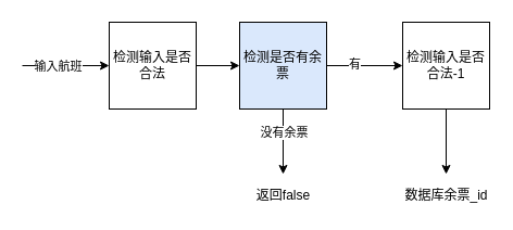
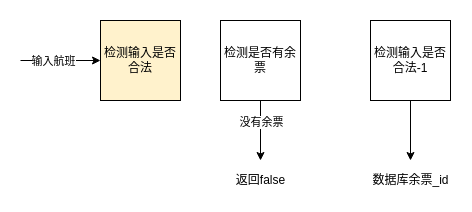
  <mxCell id="0" />
  <mxCell id="1" parent="0" />
  <mxCell id="2" value="" style="endArrow=classic;html=1;" edge="1" parent="1" target="5"><mxGeometry width="50" height="50" relative="1" as="geometry"><mxPoint x="20" y="60" as="sourcePoint" /><mxPoint x="90" y="60" as="targetPoint" /><Array as="points"><mxPoint x="20" y="60" /></Array></mxGeometry></mxCell>
  <mxCell id="3" value="输入航班" style="edgeLabel;html=1;align=center;verticalAlign=middle;resizable=0;points=[];" vertex="1" connectable="0" parent="2"><mxGeometry x="-0.514" y="1" relative="1" as="geometry"><mxPoint x="13" y="1" as="offset" /></mxGeometry></mxCell>
- <mxCell id="4" style="edgeStyle=none;html=1;" edge="1" parent="1" source="5" target="10"><mxGeometry relative="1" as="geometry"><mxPoint x="230" y="60" as="targetPoint" /></mxGeometry></mxCell>
- <mxCell id="5" value="检测输入是否合法" style="whiteSpace=wrap;html=1;aspect=fixed;" vertex="1" parent="1"><mxGeometry x="100" y="20" width="80" height="80" as="geometry" /></mxCell>
- <mxCell id="6" style="edgeStyle=none;html=1;" edge="1" parent="1" source="10" target="12"><mxGeometry relative="1" as="geometry"><mxPoint x="340" y="60" as="targetPoint" /></mxGeometry></mxCell>
- <mxCell id="7" value="有" style="edgeLabel;html=1;align=center;verticalAlign=middle;resizable=0;points=[];" vertex="1" connectable="0" parent="6"><mxGeometry x="-0.275" y="2" relative="1" as="geometry"><mxPoint as="offset" /></mxGeometry></mxCell>
+ <mxCell id="5" value="检测输入是否合法" style="whiteSpace=wrap;html=1;aspect=fixed;fillColor=#fff2cc;" vertex="1" parent="1"><mxGeometry x="100" y="20" width="80" height="80" as="geometry" /></mxCell>
  <mxCell id="8" style="edgeStyle=none;html=1;" edge="1" parent="1" source="10"><mxGeometry relative="1" as="geometry"><mxPoint x="260" y="160" as="targetPoint" /></mxGeometry></mxCell>
  <mxCell id="9" value="没有余票" style="edgeLabel;html=1;align=center;verticalAlign=middle;resizable=0;points=[];" vertex="1" connectable="0" parent="8"><mxGeometry x="-0.309" relative="1" as="geometry"><mxPoint as="offset" /></mxGeometry></mxCell>
- <mxCell id="10" value="检测是否有余票" style="whiteSpace=wrap;html=1;aspect=fixed;fillColor=#dae8fc;" vertex="1" parent="1"><mxGeometry x="220" y="20" width="80" height="80" as="geometry" /></mxCell>
+ <mxCell id="10" value="检测是否有余票" style="whiteSpace=wrap;html=1;aspect=fixed;" vertex="1" parent="1"><mxGeometry x="220" y="20" width="80" height="80" as="geometry" /></mxCell>
  <mxCell id="11" style="edgeStyle=none;html=1;" edge="1" parent="1" source="12"><mxGeometry relative="1" as="geometry"><mxPoint x="410" y="160" as="targetPoint" /></mxGeometry></mxCell>
  <mxCell id="12" value="检测输入是否合法-1" style="whiteSpace=wrap;html=1;aspect=fixed;" vertex="1" parent="1"><mxGeometry x="370" y="20" width="80" height="80" as="geometry" /></mxCell>
  <mxCell id="13" value="返回false" style="text;html=1;align=center;verticalAlign=middle;resizable=0;points=[];autosize=1;strokeColor=none;fillColor=none;" vertex="1" parent="1"><mxGeometry x="230" y="170" width="60" height="20" as="geometry" /></mxCell>
  <mxCell id="14" value="数据库余票_id" style="text;html=1;align=center;verticalAlign=middle;resizable=0;points=[];autosize=1;strokeColor=none;fillColor=none;" vertex="1" parent="1"><mxGeometry x="370" y="170" width="80" height="20" as="geometry" /></mxCell>
